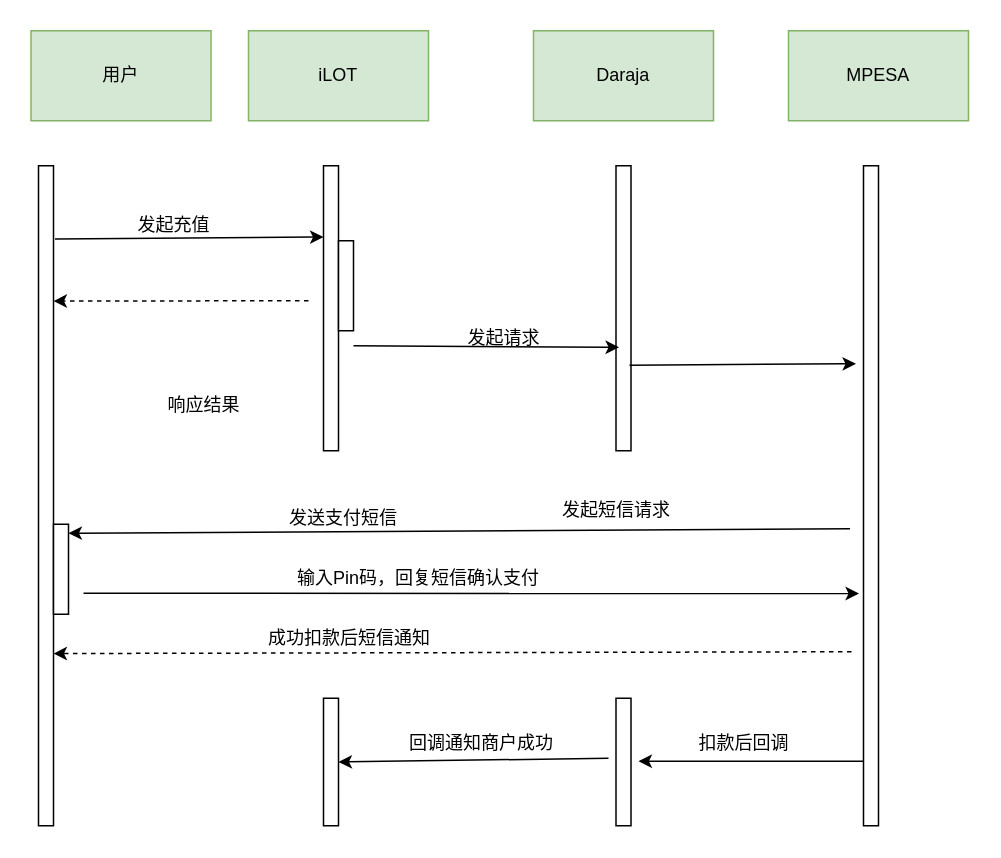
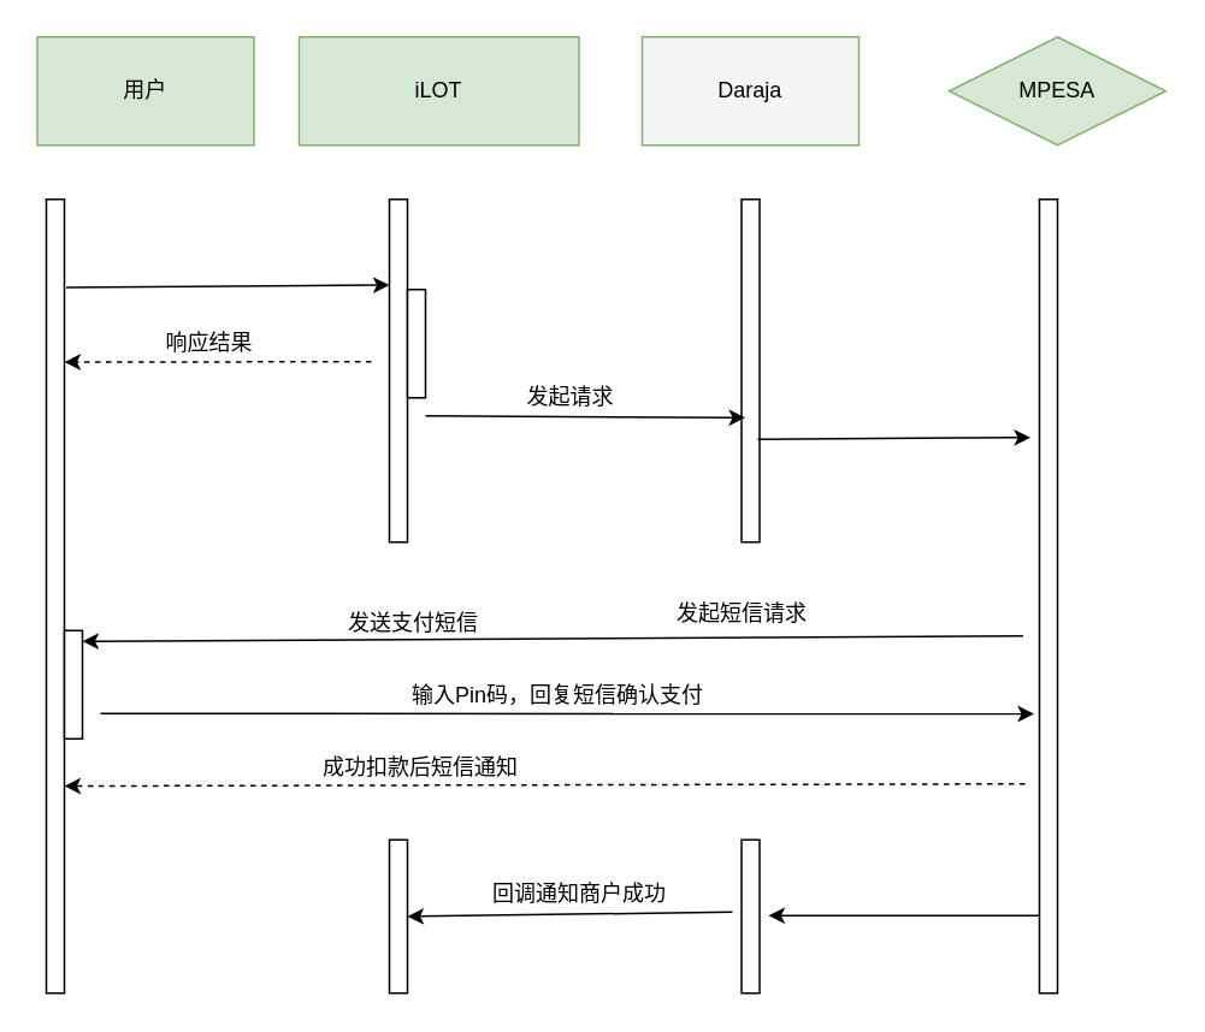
  <mxCell id="0" />
  <mxCell id="1" parent="0" />
  <mxCell id="2" value="用户" style="rounded=0;whiteSpace=wrap;html=1;fillColor=#d5e8d4;strokeColor=#82b366;" vertex="1" parent="1"><mxGeometry x="20" y="20" width="120" height="60" as="geometry" /></mxCell>
- <mxCell id="3" value="iLOT" style="rounded=0;whiteSpace=wrap;html=1;fillColor=#d5e8d4;strokeColor=#82b366;" vertex="1" parent="1"><mxGeometry x="165" y="20" width="120" height="60" as="geometry" /></mxCell>
- <mxCell id="4" value="Daraja" style="rounded=0;whiteSpace=wrap;html=1;fillColor=#d5e8d4;strokeColor=#82b366;" vertex="1" parent="1"><mxGeometry x="355" y="20" width="120" height="60" as="geometry" /></mxCell>
- <mxCell id="5" value="MPESA" style="rounded=0;whiteSpace=wrap;html=1;fillColor=#d5e8d4;strokeColor=#82b366;" vertex="1" parent="1"><mxGeometry x="525" y="20" width="120" height="60" as="geometry" /></mxCell>
+ <mxCell id="3" value="iLOT" style="rounded=0;whiteSpace=wrap;html=1;fillColor=#d5e8d4;strokeColor=#82b366;" vertex="1" parent="1"><mxGeometry x="165" y="20" width="155" height="60" as="geometry" /></mxCell>
+ <mxCell id="4" value="Daraja" style="rounded=0;whiteSpace=wrap;html=1;fillColor=#f5f5f5;strokeColor=#82b366;" vertex="1" parent="1"><mxGeometry x="355" y="20" width="120" height="60" as="geometry" /></mxCell>
+ <mxCell id="5" value="MPESA" style="rhombus;whiteSpace=wrap;html=1;fillColor=#d5e8d4;strokeColor=#82b366;" vertex="1" parent="1"><mxGeometry x="525" y="20" width="120" height="60" as="geometry" /></mxCell>
  <mxCell id="6" value="" style="rounded=0;whiteSpace=wrap;html=1;" vertex="1" parent="1"><mxGeometry x="25" y="110" width="10" height="440" as="geometry" /></mxCell>
  <mxCell id="7" value="" style="rounded=0;whiteSpace=wrap;html=1;" vertex="1" parent="1"><mxGeometry x="575" y="110" width="10" height="440" as="geometry" /></mxCell>
  <mxCell id="8" value="" style="endArrow=classic;html=1;rounded=0;exitX=1.1;exitY=0.111;exitDx=0;exitDy=0;exitPerimeter=0;entryX=0;entryY=0.25;entryDx=0;entryDy=0;" edge="1" parent="1" source="6" target="9"><mxGeometry width="50" height="50" relative="1" as="geometry"><mxPoint x="95" y="210" as="sourcePoint" /><mxPoint x="145" y="160" as="targetPoint" /></mxGeometry></mxCell>
  <mxCell id="9" value="" style="rounded=0;whiteSpace=wrap;html=1;" vertex="1" parent="1"><mxGeometry x="215" y="110" width="10" height="190" as="geometry" /></mxCell>
  <mxCell id="10" value="" style="rounded=0;whiteSpace=wrap;html=1;" vertex="1" parent="1"><mxGeometry x="410" y="110" width="10" height="190" as="geometry" /></mxCell>
- <mxCell id="11" value="发起充值" style="text;html=1;align=center;verticalAlign=middle;resizable=0;points=[];autosize=1;strokeColor=none;fillColor=none;" vertex="1" parent="1"><mxGeometry x="80" y="135" width="70" height="30" as="geometry" /></mxCell>
  <mxCell id="12" value="" style="rounded=0;whiteSpace=wrap;html=1;" vertex="1" parent="1"><mxGeometry x="225" y="160" width="10" height="60" as="geometry" /></mxCell>
  <mxCell id="13" value="" style="endArrow=classic;html=1;rounded=0;entryX=1;entryY=0.205;entryDx=0;entryDy=0;entryPerimeter=0;dashed=1;" edge="1" parent="1" target="6"><mxGeometry width="50" height="50" relative="1" as="geometry"><mxPoint x="205" y="200" as="sourcePoint" /><mxPoint x="85" y="200" as="targetPoint" /></mxGeometry></mxCell>
  <mxCell id="14" value="" style="endArrow=classic;html=1;rounded=0;entryX=0.2;entryY=0.637;entryDx=0;entryDy=0;entryPerimeter=0;" edge="1" parent="1" target="10"><mxGeometry width="50" height="50" relative="1" as="geometry"><mxPoint x="235" y="230" as="sourcePoint" /><mxPoint x="355" y="290" as="targetPoint" /></mxGeometry></mxCell>
- <mxCell id="15" value="发起请求" style="text;html=1;align=center;verticalAlign=middle;resizable=0;points=[];autosize=1;strokeColor=none;fillColor=none;" vertex="1" parent="1"><mxGeometry x="300" y="210" width="70" height="30" as="geometry" /></mxCell>
- <mxCell id="16" value="响应结果" style="text;html=1;align=center;verticalAlign=middle;resizable=0;points=[];autosize=1;strokeColor=none;fillColor=none;" vertex="1" parent="1"><mxGeometry x="100" y="255" width="70" height="30" as="geometry" /></mxCell>
+ <mxCell id="15" value="发起请求" style="text;html=1;align=center;verticalAlign=middle;resizable=0;points=[];autosize=1;strokeColor=none;fillColor=none;" vertex="1" parent="1"><mxGeometry x="280" y="205" width="70" height="30" as="geometry" /></mxCell>
+ <mxCell id="16" value="响应结果" style="text;html=1;align=center;verticalAlign=middle;resizable=0;points=[];autosize=1;strokeColor=none;fillColor=none;" vertex="1" parent="1"><mxGeometry x="80" y="175" width="70" height="30" as="geometry" /></mxCell>
  <mxCell id="17" value="" style="endArrow=classic;html=1;rounded=0;exitX=0.9;exitY=0.7;exitDx=0;exitDy=0;exitPerimeter=0;entryX=-0.5;entryY=0.3;entryDx=0;entryDy=0;entryPerimeter=0;" edge="1" parent="1" source="10" target="7"><mxGeometry width="50" height="50" relative="1" as="geometry"><mxPoint x="445" y="250" as="sourcePoint" /><mxPoint x="565" y="243" as="targetPoint" /></mxGeometry></mxCell>
  <mxCell id="18" value="" style="endArrow=classic;html=1;rounded=0;entryX=1.7;entryY=0.167;entryDx=0;entryDy=0;entryPerimeter=0;startArrow=none;exitX=-0.2;exitY=0.857;exitDx=0;exitDy=0;exitPerimeter=0;" edge="1" parent="1"><mxGeometry width="50" height="50" relative="1" as="geometry"><mxPoint x="566" y="352.08" as="sourcePoint" /><mxPoint x="45" y="355.02" as="targetPoint" /></mxGeometry></mxCell>
  <mxCell id="19" value="发送支付短信" style="text;html=1;align=center;verticalAlign=middle;resizable=0;points=[];autosize=1;strokeColor=none;fillColor=none;" vertex="1" parent="1"><mxGeometry x="178" y="330" width="100" height="30" as="geometry" /></mxCell>
  <mxCell id="20" value="" style="rounded=0;whiteSpace=wrap;html=1;" vertex="1" parent="1"><mxGeometry x="35" y="349" width="10" height="60" as="geometry" /></mxCell>
  <mxCell id="21" value="" style="endArrow=classic;html=1;rounded=0;entryX=-0.3;entryY=0.955;entryDx=0;entryDy=0;entryPerimeter=0;" edge="1" parent="1"><mxGeometry width="50" height="50" relative="1" as="geometry"><mxPoint x="55" y="395" as="sourcePoint" /><mxPoint x="572" y="395.2" as="targetPoint" /></mxGeometry></mxCell>
- <mxCell id="22" value="输入Pin码，回复短信确认支付" style="text;html=1;align=center;verticalAlign=middle;resizable=0;points=[];autosize=1;strokeColor=none;fillColor=none;" vertex="1" parent="1"><mxGeometry x="188" y="370" width="180" height="30" as="geometry" /></mxCell>
+ <mxCell id="22" value="输入Pin码，回复短信确认支付" style="text;html=1;align=center;verticalAlign=middle;resizable=0;points=[];autosize=1;strokeColor=none;fillColor=none;" vertex="1" parent="1"><mxGeometry x="218" y="370" width="180" height="30" as="geometry" /></mxCell>
  <mxCell id="23" value="" style="endArrow=classic;html=1;rounded=0;" edge="1" parent="1"><mxGeometry width="50" height="50" relative="1" as="geometry"><mxPoint x="575" y="507" as="sourcePoint" /><mxPoint x="425" y="507" as="targetPoint" /></mxGeometry></mxCell>
  <mxCell id="24" value="" style="rounded=0;whiteSpace=wrap;html=1;" vertex="1" parent="1"><mxGeometry x="410" y="465" width="10" height="85" as="geometry" /></mxCell>
- <mxCell id="25" value="扣款后回调" style="text;html=1;align=center;verticalAlign=middle;resizable=0;points=[];autosize=1;strokeColor=none;fillColor=none;" vertex="1" parent="1"><mxGeometry x="455" y="480" width="80" height="30" as="geometry" /></mxCell>
  <mxCell id="26" value="" style="rounded=0;whiteSpace=wrap;html=1;" vertex="1" parent="1"><mxGeometry x="215" y="465" width="10" height="85" as="geometry" /></mxCell>
  <mxCell id="27" value="" style="endArrow=classic;html=1;rounded=0;entryX=1;entryY=0.5;entryDx=0;entryDy=0;" edge="1" parent="1" target="26"><mxGeometry width="50" height="50" relative="1" as="geometry"><mxPoint x="405" y="505" as="sourcePoint" /><mxPoint x="255" y="505" as="targetPoint" /></mxGeometry></mxCell>
  <mxCell id="28" value="回调通知商户成功" style="text;html=1;align=center;verticalAlign=middle;resizable=0;points=[];autosize=1;strokeColor=none;fillColor=none;" vertex="1" parent="1"><mxGeometry x="260" y="480" width="120" height="30" as="geometry" /></mxCell>
  <mxCell id="29" value="发起短信请求" style="text;html=1;align=center;verticalAlign=middle;resizable=0;points=[];autosize=1;strokeColor=none;fillColor=none;" vertex="1" parent="1"><mxGeometry x="360" y="325" width="100" height="30" as="geometry" /></mxCell>
  <mxCell id="30" value="" style="endArrow=classic;html=1;rounded=0;entryX=0.8;entryY=0.73;entryDx=0;entryDy=0;entryPerimeter=0;dashed=1;" edge="1" parent="1"><mxGeometry width="50" height="50" relative="1" as="geometry"><mxPoint x="567" y="434" as="sourcePoint" /><mxPoint x="35" y="435.2" as="targetPoint" /></mxGeometry></mxCell>
  <mxCell id="31" value="成功扣款后短信通知" style="text;html=1;align=center;verticalAlign=middle;resizable=0;points=[];autosize=1;strokeColor=none;fillColor=none;" vertex="1" parent="1"><mxGeometry x="167" y="410" width="130" height="30" as="geometry" /></mxCell>
